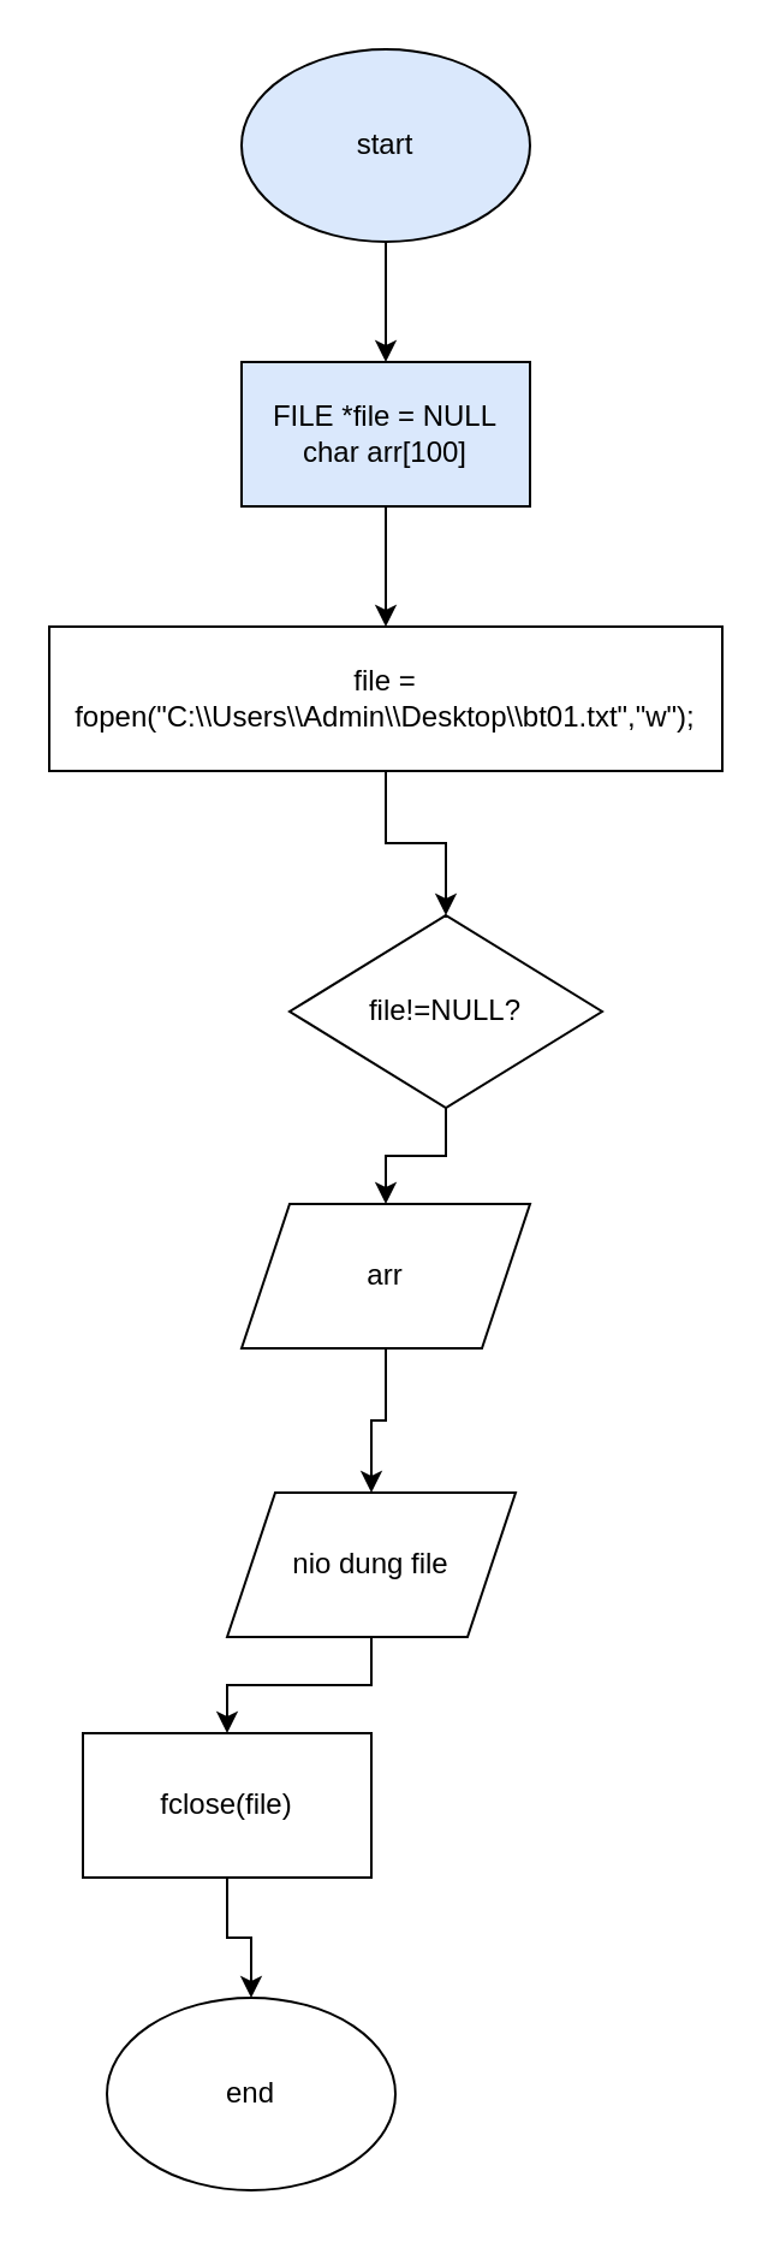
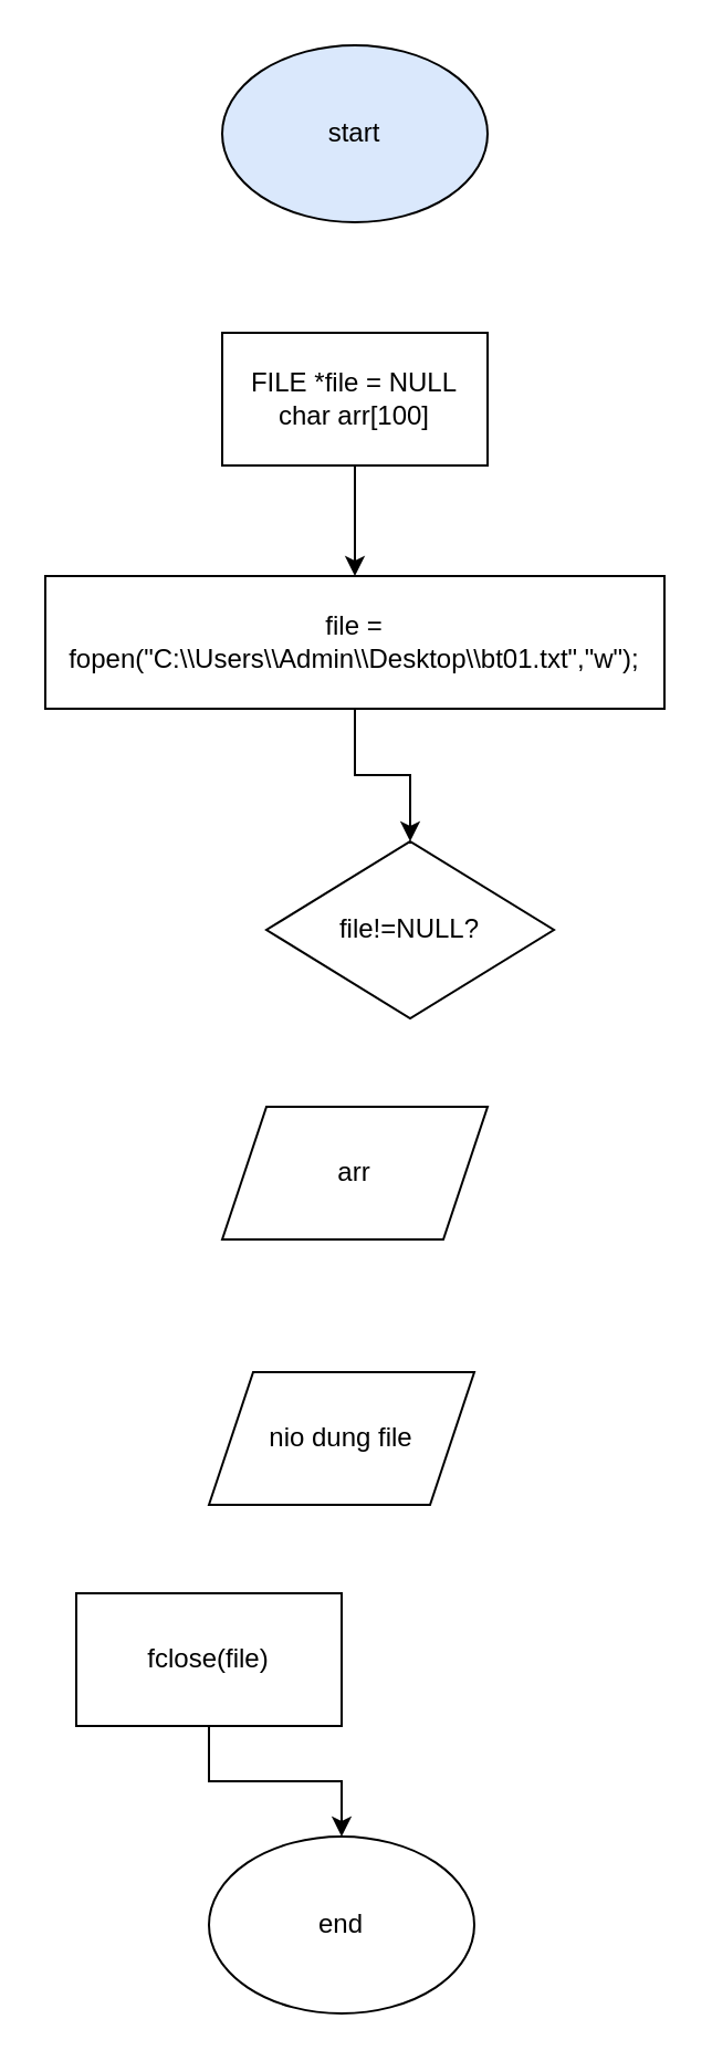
  <mxCell id="0" />
  <mxCell id="1" parent="0" />
- <mxCell id="2" style="edgeStyle=orthogonalEdgeStyle;rounded=0;orthogonalLoop=1;jettySize=auto;html=1;exitX=0.5;exitY=1;exitDx=0;exitDy=0;entryX=0.5;entryY=0;entryDx=0;entryDy=0;" parent="1" source="3" target="5" edge="1"><mxGeometry relative="1" as="geometry" /></mxCell>
  <mxCell id="3" value="start&lt;br&gt;" style="ellipse;whiteSpace=wrap;html=1;fillColor=#dae8fc;" parent="1" vertex="1"><mxGeometry x="100" y="20" width="120" height="80" as="geometry" /></mxCell>
  <mxCell id="4" style="edgeStyle=orthogonalEdgeStyle;rounded=0;orthogonalLoop=1;jettySize=auto;html=1;exitX=0.5;exitY=1;exitDx=0;exitDy=0;entryX=0.5;entryY=0;entryDx=0;entryDy=0;" parent="1" source="5" target="7" edge="1"><mxGeometry relative="1" as="geometry" /></mxCell>
- <mxCell id="5" value="FILE *file = NULL&lt;br&gt;char arr[100]" style="rounded=0;whiteSpace=wrap;html=1;fillColor=#dae8fc;" parent="1" vertex="1"><mxGeometry x="100" y="150" width="120" height="60" as="geometry" /></mxCell>
+ <mxCell id="5" value="FILE *file = NULL&lt;br&gt;char arr[100]" style="rounded=0;whiteSpace=wrap;html=1;" parent="1" vertex="1"><mxGeometry x="100" y="150" width="120" height="60" as="geometry" /></mxCell>
  <mxCell id="6" style="edgeStyle=orthogonalEdgeStyle;rounded=0;orthogonalLoop=1;jettySize=auto;html=1;exitX=0.5;exitY=1;exitDx=0;exitDy=0;entryX=0.5;entryY=0;entryDx=0;entryDy=0;" parent="1" source="7" target="9" edge="1"><mxGeometry relative="1" as="geometry" /></mxCell>
  <mxCell id="7" value="file = fopen(&quot;C:\\Users\\Admin\\Desktop\\bt01.txt&quot;,&quot;w&quot;);" style="rounded=0;whiteSpace=wrap;html=1;" parent="1" vertex="1"><mxGeometry x="20" y="260" width="280" height="60" as="geometry" /></mxCell>
- <mxCell id="8" style="edgeStyle=orthogonalEdgeStyle;rounded=0;orthogonalLoop=1;jettySize=auto;html=1;exitX=0.5;exitY=1;exitDx=0;exitDy=0;entryX=0.5;entryY=0;entryDx=0;entryDy=0;" parent="1" source="9" target="11" edge="1"><mxGeometry relative="1" as="geometry" /></mxCell>
  <mxCell id="9" value="file!=NULL?" style="rhombus;whiteSpace=wrap;html=1;" parent="1" vertex="1"><mxGeometry x="120" y="380" width="130" height="80" as="geometry" /></mxCell>
- <mxCell id="10" style="edgeStyle=orthogonalEdgeStyle;rounded=0;orthogonalLoop=1;jettySize=auto;html=1;exitX=0.5;exitY=1;exitDx=0;exitDy=0;" parent="1" source="11" target="13" edge="1"><mxGeometry relative="1" as="geometry" /></mxCell>
  <mxCell id="11" value="arr" style="shape=parallelogram;perimeter=parallelogramPerimeter;whiteSpace=wrap;html=1;fixedSize=1;" parent="1" vertex="1"><mxGeometry x="100" y="500" width="120" height="60" as="geometry" /></mxCell>
- <mxCell id="12" style="edgeStyle=orthogonalEdgeStyle;rounded=0;orthogonalLoop=1;jettySize=auto;html=1;exitX=0.5;exitY=1;exitDx=0;exitDy=0;entryX=0.5;entryY=0;entryDx=0;entryDy=0;" parent="1" source="13" target="15" edge="1"><mxGeometry relative="1" as="geometry" /></mxCell>
  <mxCell id="13" value="nio dung file" style="shape=parallelogram;perimeter=parallelogramPerimeter;whiteSpace=wrap;html=1;fixedSize=1;" parent="1" vertex="1"><mxGeometry x="94" y="620" width="120" height="60" as="geometry" /></mxCell>
  <mxCell id="14" style="edgeStyle=orthogonalEdgeStyle;rounded=0;orthogonalLoop=1;jettySize=auto;html=1;exitX=0.5;exitY=1;exitDx=0;exitDy=0;" parent="1" source="15" target="16" edge="1"><mxGeometry relative="1" as="geometry" /></mxCell>
  <mxCell id="15" value="fclose(file)" style="rounded=0;whiteSpace=wrap;html=1;" parent="1" vertex="1"><mxGeometry x="34" y="720" width="120" height="60" as="geometry" /></mxCell>
- <mxCell id="16" value="end" style="ellipse;whiteSpace=wrap;html=1;" parent="1" vertex="1"><mxGeometry x="44" y="830" width="120" height="80" as="geometry" /></mxCell>
+ <mxCell id="16" value="end" style="ellipse;whiteSpace=wrap;html=1;" parent="1" vertex="1"><mxGeometry x="94" y="830" width="120" height="80" as="geometry" /></mxCell>
